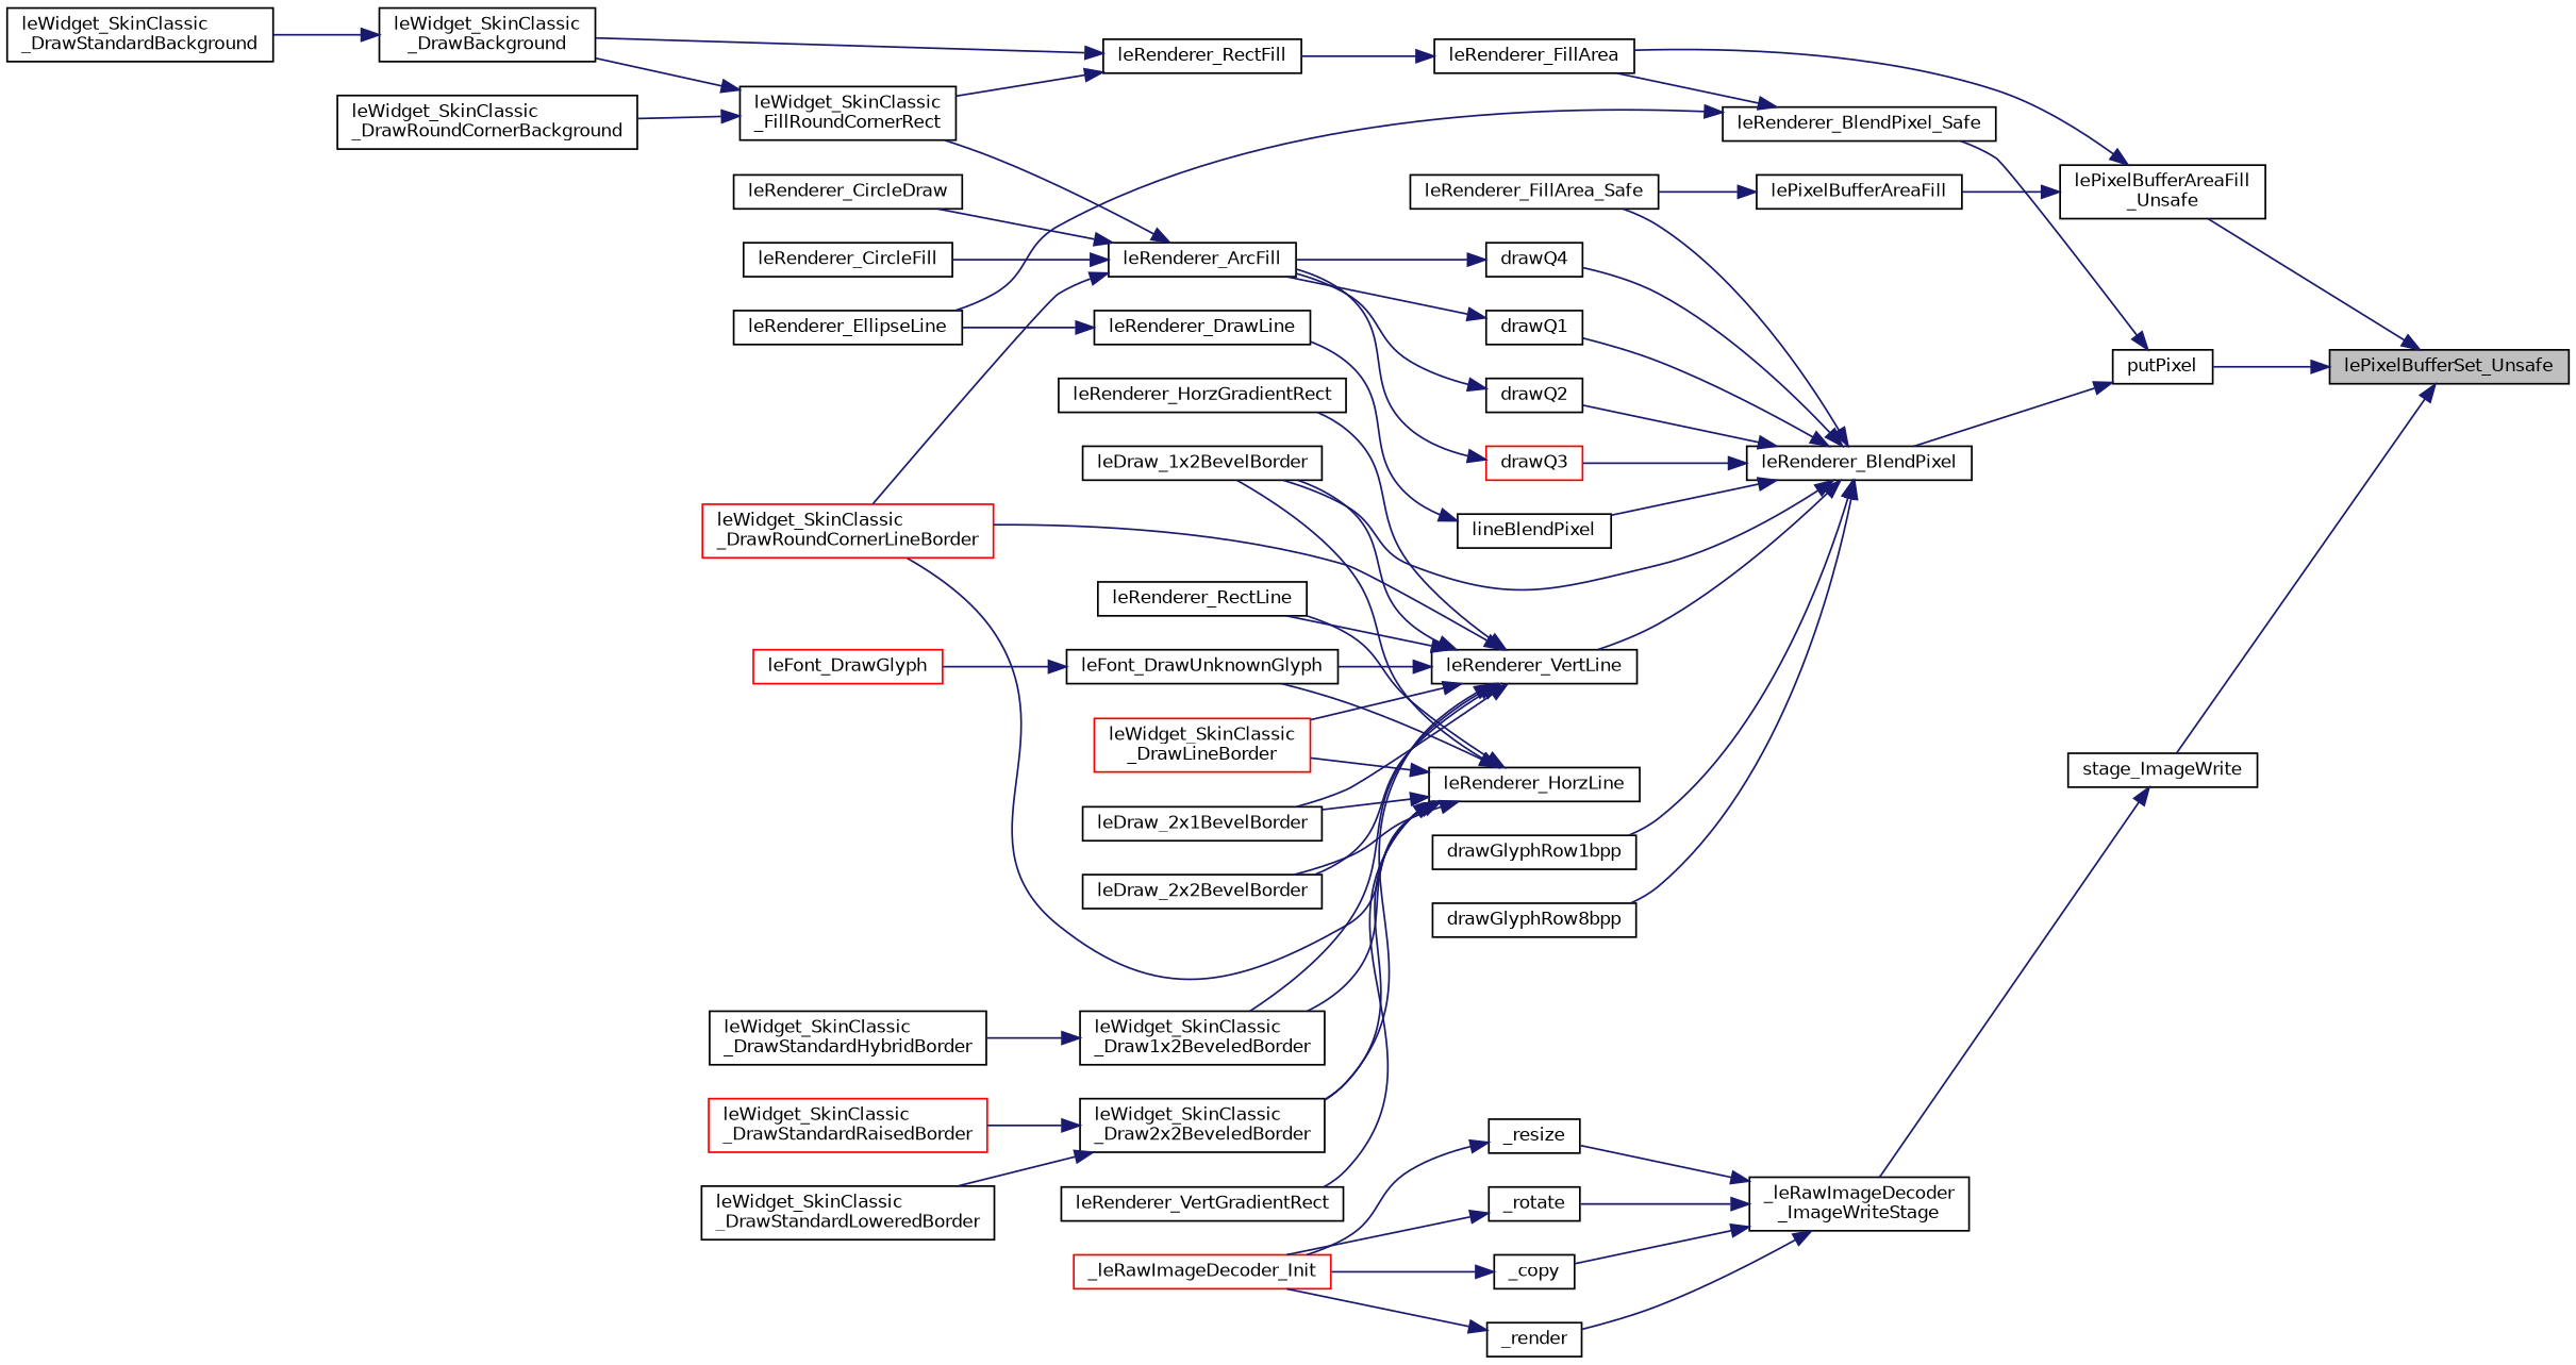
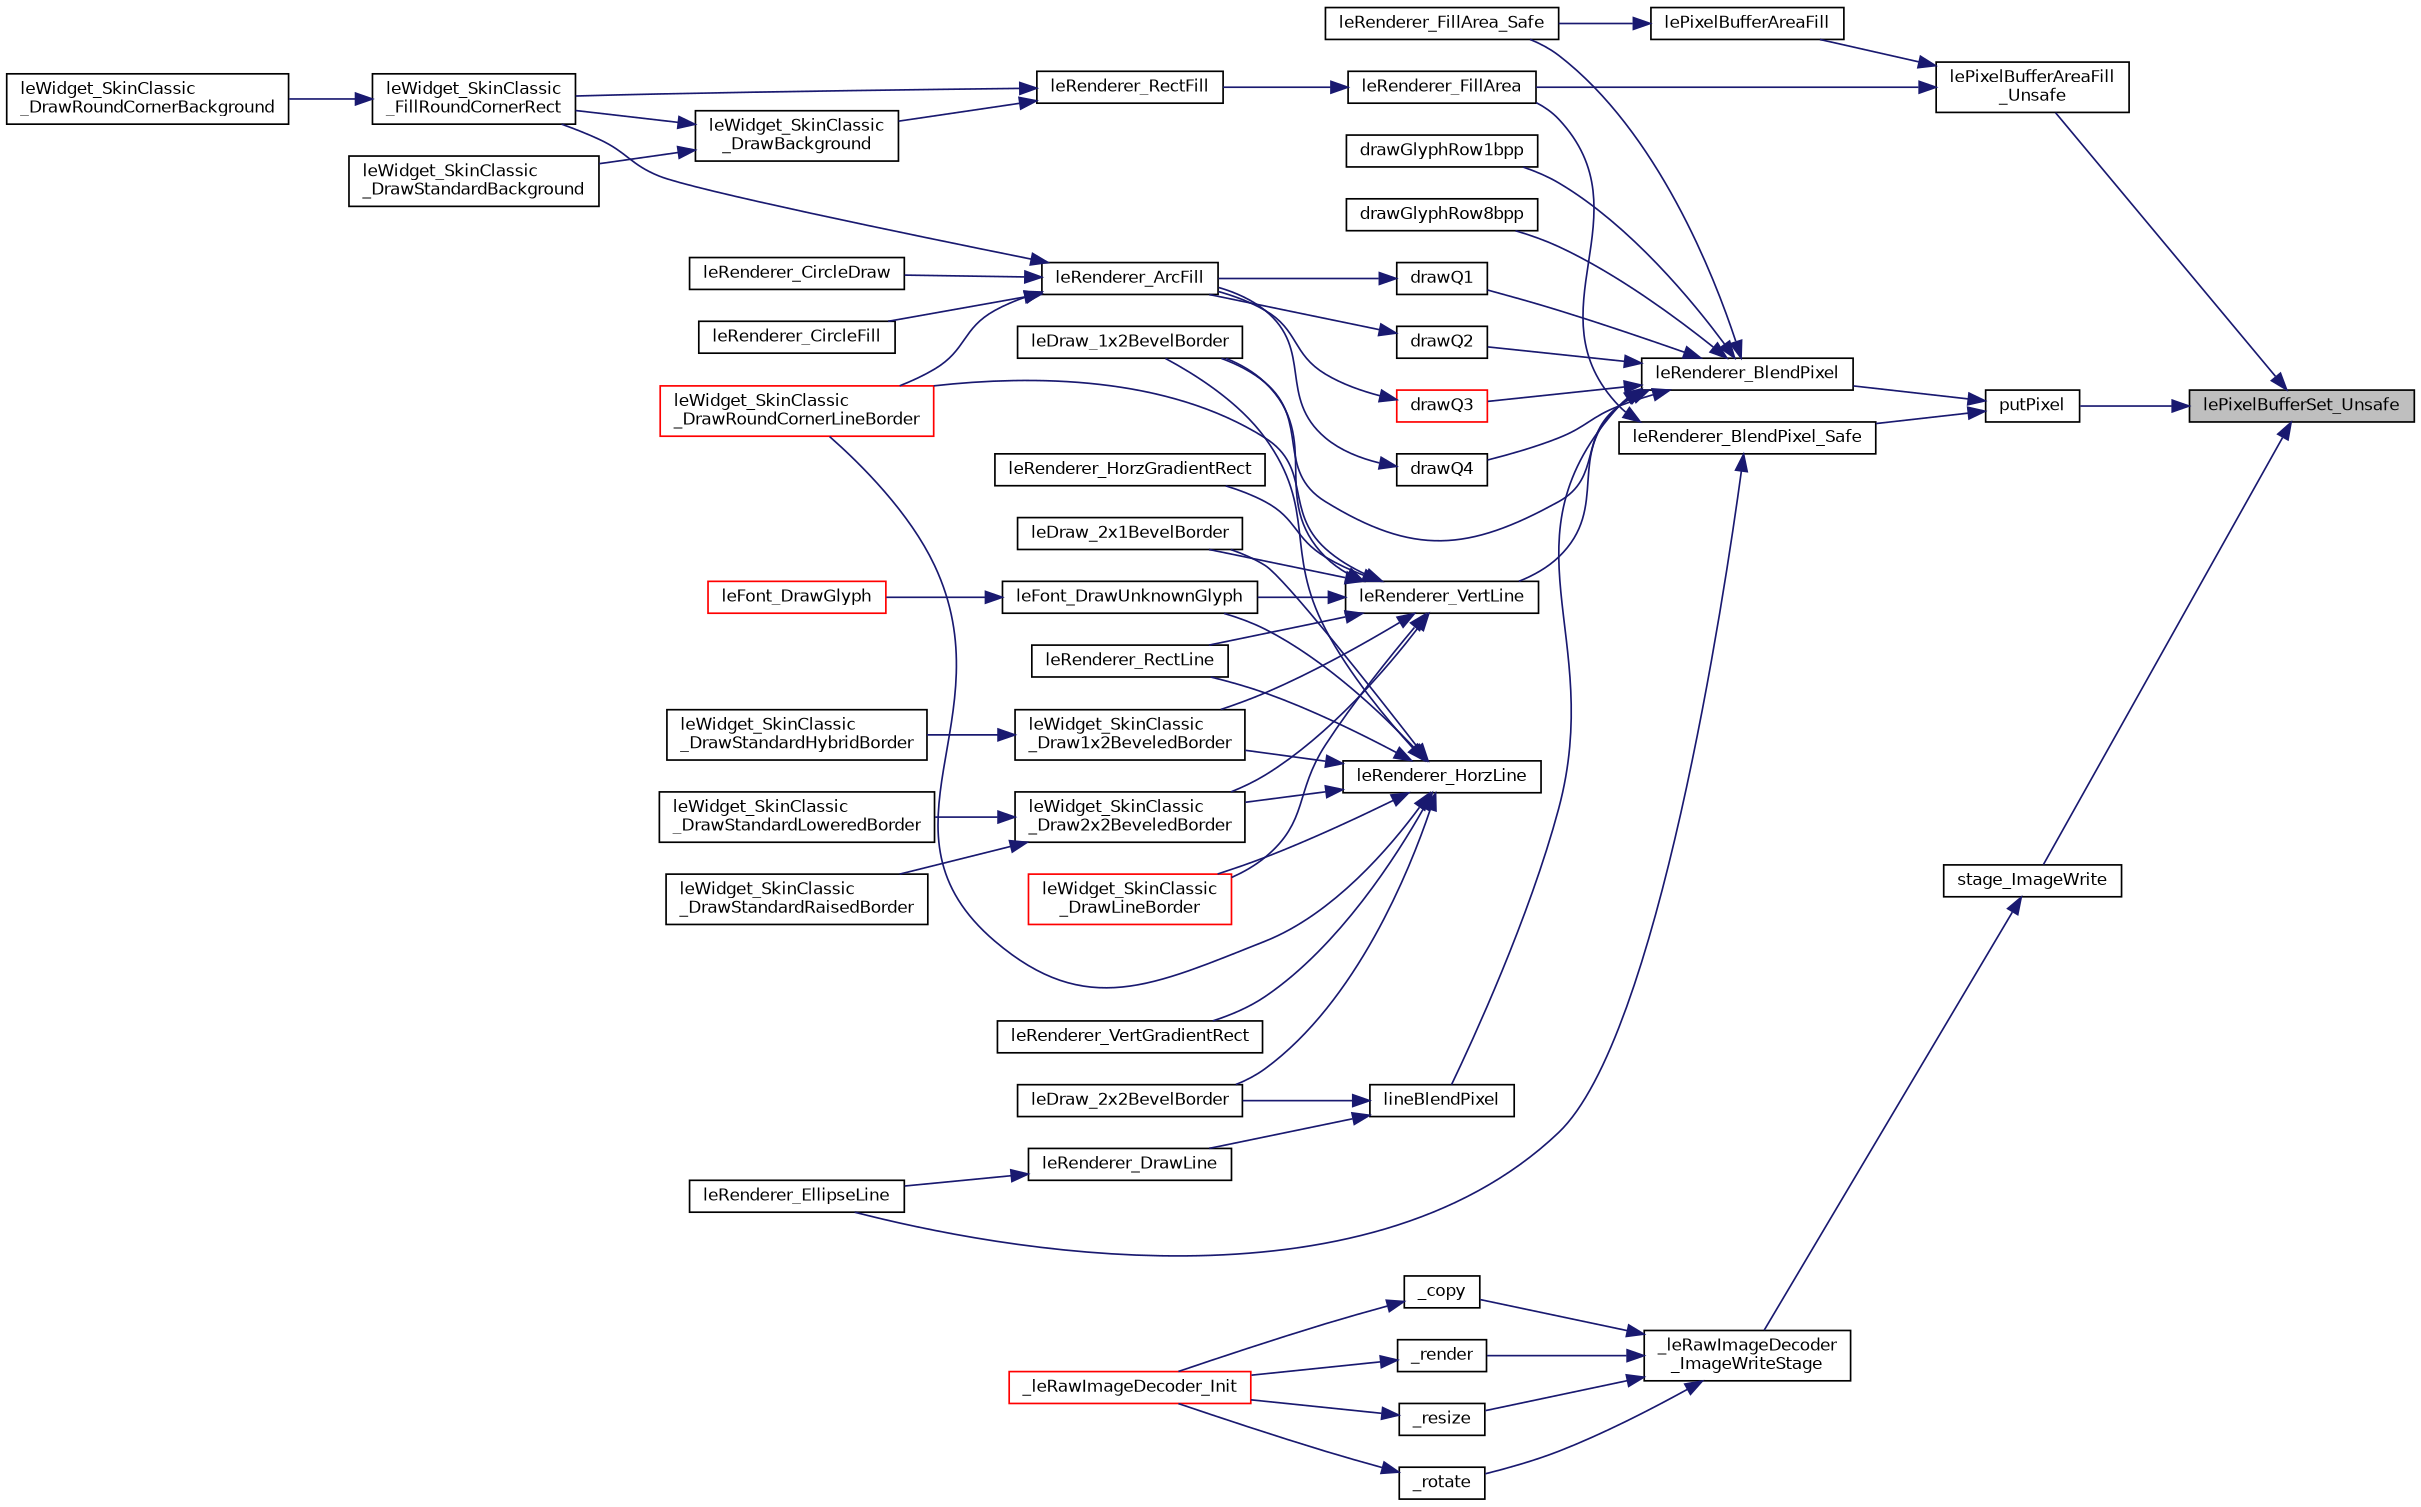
  digraph {
    rankdir=RL
    node [color=black fillcolor=white fontname=Helvetica fontsize=10 shape=record style=filled]
    edge [color=midnightblue dir=back fontname=Helvetica fontsize=10 labelfontname=Helvetica labelfontsize=10 style=solid]
    n1 [fillcolor=grey75 fontcolor=black height=0.2 label=lePixelBufferSet_Unsafe width=0.4]
    n2 [height=0.2 label="lePixelBufferAreaFill\l_Unsafe" width=0.4]
    n3 [height=0.2 label=putPixel width=0.4]
    n4 [height=0.2 label=stage_ImageWrite width=0.4]
    n5 [height=0.2 label=lePixelBufferAreaFill width=0.4]
    n6 [height=0.2 label=leRenderer_FillArea width=0.4]
    n7 [height=0.2 label=leRenderer_BlendPixel width=0.4]
    n8 [height=0.2 label=leRenderer_BlendPixel_Safe width=0.4]
    n9 [height=0.2 label="_leRawImageDecoder\l_ImageWriteStage" width=0.4]
    n10 [height=0.2 label=leRenderer_FillArea_Safe width=0.4]
    n11 [height=0.2 label=leRenderer_RectFill width=0.4]
    n12 [height=0.2 label="leWidget_SkinClassic\l_DrawBackground" width=0.4]
    n13 [height=0.2 label="leWidget_SkinClassic\l_FillRoundCornerRect" width=0.4]
    n14 [height=0.2 label="leWidget_SkinClassic\l_DrawStandardBackground" width=0.4]
    n15 [height=0.2 label="leWidget_SkinClassic\l_DrawRoundCornerBackground" width=0.4]
    n16 [height=0.2 label=drawGlyphRow1bpp width=0.4]
    n17 [height=0.2 label=drawGlyphRow8bpp width=0.4]
    n18 [height=0.2 label=drawQ1 width=0.4]
    n19 [height=0.2 label=drawQ2 width=0.4]
    n20 [color=red height=0.2 label=drawQ3 width=0.4]
    n21 [height=0.2 label=drawQ4 width=0.4]
    n22 [height=0.2 label=leRenderer_VertLine width=0.4]
    n23 [height=0.2 label=lineBlendPixel width=0.4]
    n24 [height=0.2 label=leDraw_1x2BevelBorder width=0.4]
    n25 [height=0.2 label=leRenderer_EllipseLine width=0.4]
    n26 [height=0.2 label=leRenderer_ArcFill width=0.4]
    n27 [height=0.2 label=leRenderer_HorzLine width=0.4]
    n28 [color=red height=0.2 label="leWidget_SkinClassic\l_DrawRoundCornerLineBorder" width=0.4]
    n29 [height=0.2 label=leDraw_2x1BevelBorder width=0.4]
    n30 [height=0.2 label=leDraw_2x2BevelBorder width=0.4]
    n31 [height=0.2 label=leFont_DrawUnknownGlyph width=0.4]
    n32 [height=0.2 label=leRenderer_RectLine width=0.4]
    n33 [height=0.2 label=leRenderer_VertGradientRect width=0.4]
    n34 [height=0.2 label="leWidget_SkinClassic\l_Draw1x2BeveledBorder" width=0.4]
    n35 [height=0.2 label="leWidget_SkinClassic\l_Draw2x2BeveledBorder" width=0.4]
    n36 [color=red height=0.2 label="leWidget_SkinClassic\l_DrawLineBorder" width=0.4]
    n37 [height=0.2 label=leRenderer_HorzGradientRect width=0.4]
    n38 [height=0.2 label=leRenderer_DrawLine width=0.4]
    n39 [height=0.2 label=leRenderer_CircleDraw width=0.4]
    n40 [height=0.2 label=leRenderer_CircleFill width=0.4]
    n41 [color=red height=0.2 label=leFont_DrawGlyph width=0.4]
    n42 [height=0.2 label="leWidget_SkinClassic\l_DrawStandardHybridBorder" width=0.4]
    n43 [height=0.2 label="leWidget_SkinClassic\l_DrawStandardLoweredBorder" width=0.4]
-   n44 [color=red height=0.2 label="leWidget_SkinClassic\l_DrawStandardRaisedBorder" width=0.4]
+   n44 [height=0.2 label="leWidget_SkinClassic\l_DrawStandardRaisedBorder" width=0.4]
    n45 [height=0.2 label=_copy width=0.4]
    n46 [height=0.2 label=_render width=0.4]
    n47 [height=0.2 label=_resize width=0.4]
    n48 [height=0.2 label=_rotate width=0.4]
    n49 [color=red height=0.2 label=_leRawImageDecoder_Init width=0.4]
    n1 -> n2
    n1 -> n3
    n1 -> n4
    n2 -> n5
    n2 -> n6
    n3 -> n7
    n3 -> n8
    n4 -> n9
    n5 -> n10
    n6 -> n11
    n7 -> n10
    n7 -> n16
    n7 -> n17
    n7 -> n18
    n7 -> n19
    n7 -> n20
    n7 -> n21
    n7 -> n22
    n7 -> n23
    n7 -> n24
    n8 -> n6
    n8 -> n25
    n9 -> n45
    n9 -> n46
    n9 -> n47
    n9 -> n48
    n11 -> n12
    n11 -> n13
    n12 -> n14
-   n13 -> n12
+   n12 -> n13
    n13 -> n15
    n18 -> n26
    n19 -> n26
    n20 -> n26
    n21 -> n26
    n22 -> n24
    n22 -> n28
    n22 -> n29
-   n22 -> n30
+   n23 -> n30
    n22 -> n31
    n22 -> n32
    n22 -> n34
    n22 -> n35
    n22 -> n36
    n22 -> n37
    n23 -> n38
    n26 -> n13
    n26 -> n28
    n26 -> n39
    n26 -> n40
    n27 -> n24
    n27 -> n28
    n27 -> n29
    n27 -> n30
    n27 -> n31
    n27 -> n32
    n27 -> n33
    n27 -> n34
    n27 -> n35
    n27 -> n36
    n31 -> n41
    n34 -> n42
    n35 -> n43
    n35 -> n44
    n38 -> n25
    n45 -> n49
    n46 -> n49
    n47 -> n49
    n48 -> n49
  }
